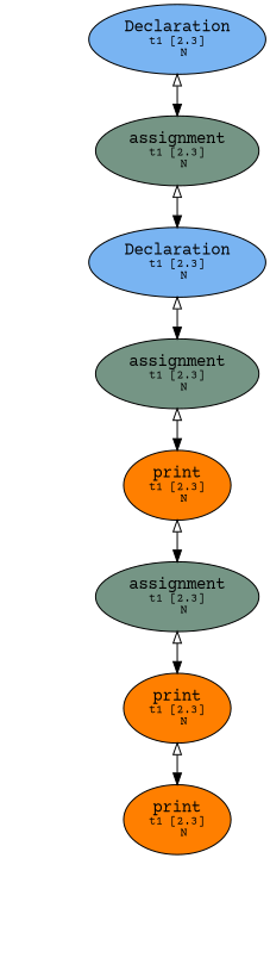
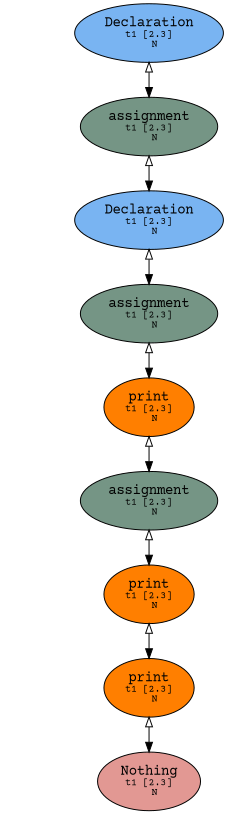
  digraph {
    fontname="Courier Prime"
    node [style=invis fontname="Courier Prime"]
    edge [fontname="Courier Prime"]
    r0
    n2 [fillcolor="#79b4f2" group="t1 [2.grouping]" label=<Declaration<BR/><FONT POINT-SIZE="10">t1 [2.3]<BR/>  N</FONT>> style=filled]
    r1
    n4 [fillcolor="#759585" group="t1 [2.grouping]" label=<assignment<BR/><FONT POINT-SIZE="10">t1 [2.3]<BR/>  N</FONT>> style=filled]
    r2
    n6 [fillcolor="#79b4f2" group="t1 [2.grouping]" label=<Declaration<BR/><FONT POINT-SIZE="10">t1 [2.3]<BR/>  N</FONT>> style=filled]
    r3
    n8 [fillcolor="#759585" group="t1 [2.grouping]" label=<assignment<BR/><FONT POINT-SIZE="10">t1 [2.3]<BR/>  N</FONT>> style=filled]
    r4
    n10 [fillcolor="/paired12/8" group="t1 [2.grouping]" label=<print<BR/><FONT POINT-SIZE="10">t1 [2.3]<BR/>  N</FONT>> style=filled]
    r5
    n12 [fillcolor="#759585" group="t1 [2.grouping]" label=<assignment<BR/><FONT POINT-SIZE="10">t1 [2.3]<BR/>  N</FONT>> style=filled]
    r6
    n14 [fillcolor="/paired12/8" group="t1 [2.grouping]" label=<print<BR/><FONT POINT-SIZE="10">t1 [2.3]<BR/>  N</FONT>> style=filled]
    r7
    n16 [fillcolor="/paired12/8" group="t1 [2.grouping]" label=<print<BR/><FONT POINT-SIZE="10">t1 [2.3]<BR/>  N</FONT>> style=filled]
    r8
+   n18 [fillcolor="#e29893" group="t1 [2.grouping]" label=<Nothing<BR/><FONT POINT-SIZE="10">t1 [2.3]<BR/>  N</FONT>> style=filled]
    subgraph sub_1 {
      rank=same
      r0
      n2
    }
    subgraph sub_2 {
      rank=same
      r1
      n4
    }
    subgraph sub_3 {
      rank=same
      r2
      n6
    }
    subgraph sub_4 {
      rank=same
      r3
      n8
    }
    subgraph sub_5 {
      rank=same
      r4
      n10
    }
    subgraph sub_6 {
      rank=same
      r5
      n12
    }
    subgraph sub_7 {
      rank=same
      r6
      n14
    }
    subgraph sub_8 {
      rank=same
      r7
      n16
    }
    r0 -> r1 [style=invis]
    n2 -> n4 [arrowtail=onormal dir=both]
    r1 -> r2 [style=invis]
    n4 -> n6 [arrowtail=onormal dir=both]
    r2 -> r3 [style=invis]
    n6 -> n8 [arrowtail=onormal dir=both]
    r3 -> r4 [style=invis]
    n8 -> n10 [arrowtail=onormal dir=both]
    r4 -> r5 [style=invis]
    n10 -> n12 [arrowtail=onormal dir=both]
    r5 -> r6 [style=invis]
    n12 -> n14 [arrowtail=onormal dir=both]
    r6 -> r7 [style=invis]
    n14 -> n16 [arrowtail=onormal dir=both]
    r7 -> r8 [style=invis]
+   n16 -> n18 [arrowtail=onormal dir=both]
  }
